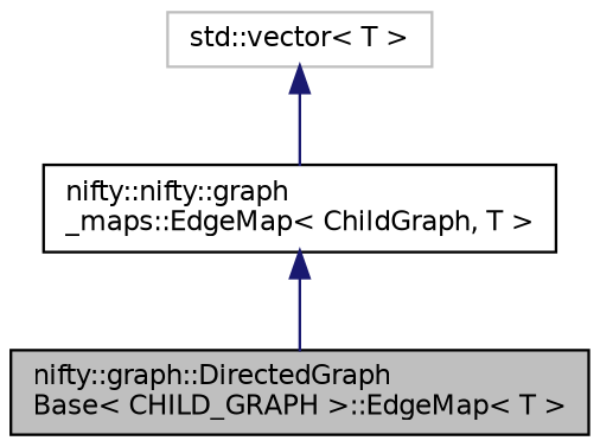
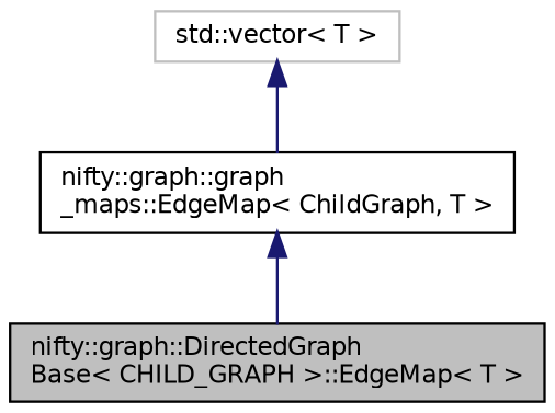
  digraph {
    node [color=black fillcolor=white fontname=Helvetica fontsize=10 shape=record style=filled]
    edge [color=midnightblue dir=back fontname=Helvetica fontsize=10 labelfontname=Helvetica labelfontsize=10 style=solid]
    n1 [fillcolor=grey75 fontcolor=black height=0.2 label="nifty::graph::DirectedGraph\lBase\< CHILD_GRAPH \>::EdgeMap\< T \>" width=0.4]
-   n2 [height=0.2 label="nifty::nifty::graph\l_maps::EdgeMap\< ChildGraph, T \>" width=0.4]
+   n2 [height=0.2 label="nifty::graph::graph\l_maps::EdgeMap\< ChildGraph, T \>" width=0.4]
    n3 [color=grey75 height=0.2 label="std::vector\< T \>" width=0.4]
    n2 -> n1
    n3 -> n2
  }
